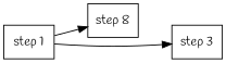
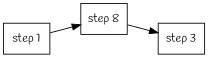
  digraph {
    compound=true
    fontname=Handlee
    rankdir=LR
    node [fillcolor=white fontname=Handlee shape=rect style=filled]
    edge [fontname=Handlee]
    n1 [label="step 1"]
    n2 [label="step 8"]
    n3 [label="step 3"]
    n1 -> n2
-   n1 -> n3
+   n2 -> n3
  }
